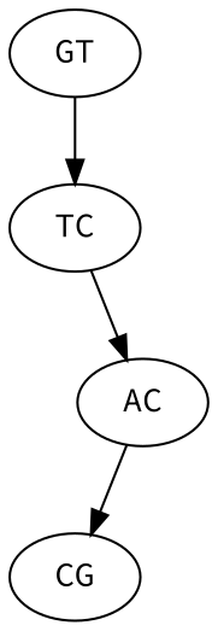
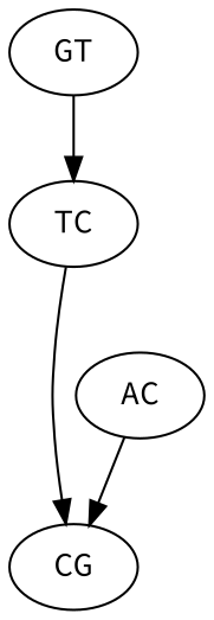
  digraph {
    fontname="Source Code Pro"
    node [fontname="Source Code Pro"]
    edge [fontname="Source Code Pro"]
    GT
    TC
    CG
    AC
    GT -> TC
-   TC -> AC
+   TC -> CG
    AC -> CG
  }
